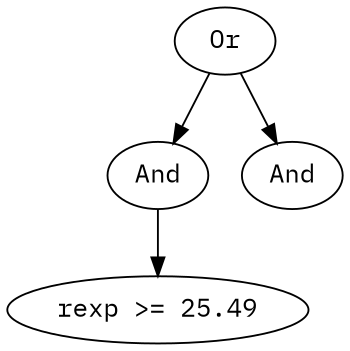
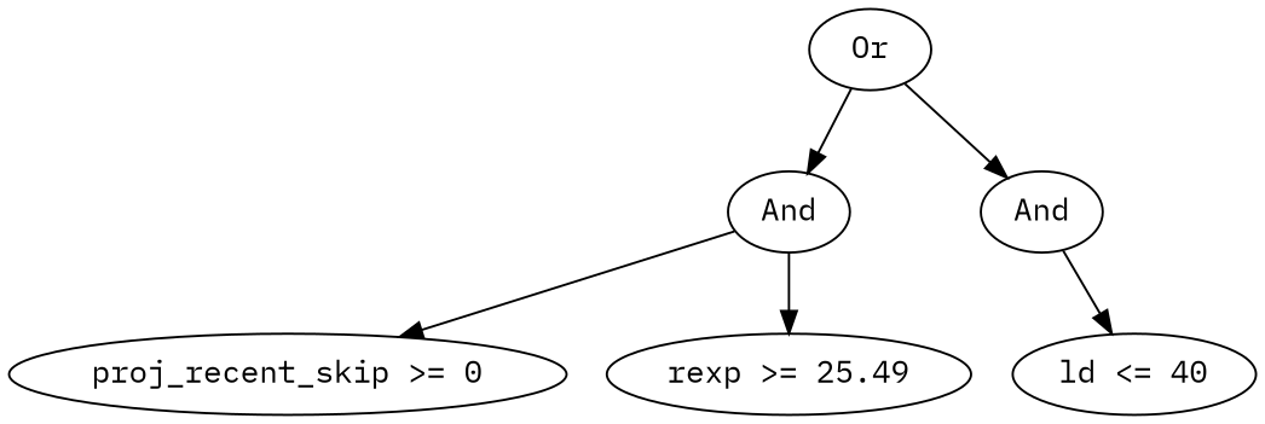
  digraph {
    fontname="IBM Plex Mono"
    node [fontname="IBM Plex Mono"]
    edge [fontname="IBM Plex Mono"]
    n1 [height=0.5 label=Or width=0.75]
    n2 [height=0.5 label=And width=0.75]
    n3 [height=0.5 label=And width=0.75]
+   n4 [height=0.5 label="proj_recent_skip >= 0" width=2.5637]
    n5 [height=0.5 label="rexp >= 25.49" width=1.7332]
+   n6 [height=0.5 label="ld <= 40" width=1.1735]
    n1 -> n2
    n1 -> n3
+   n2 -> n4
    n2 -> n5
+   n3 -> n6
  }
